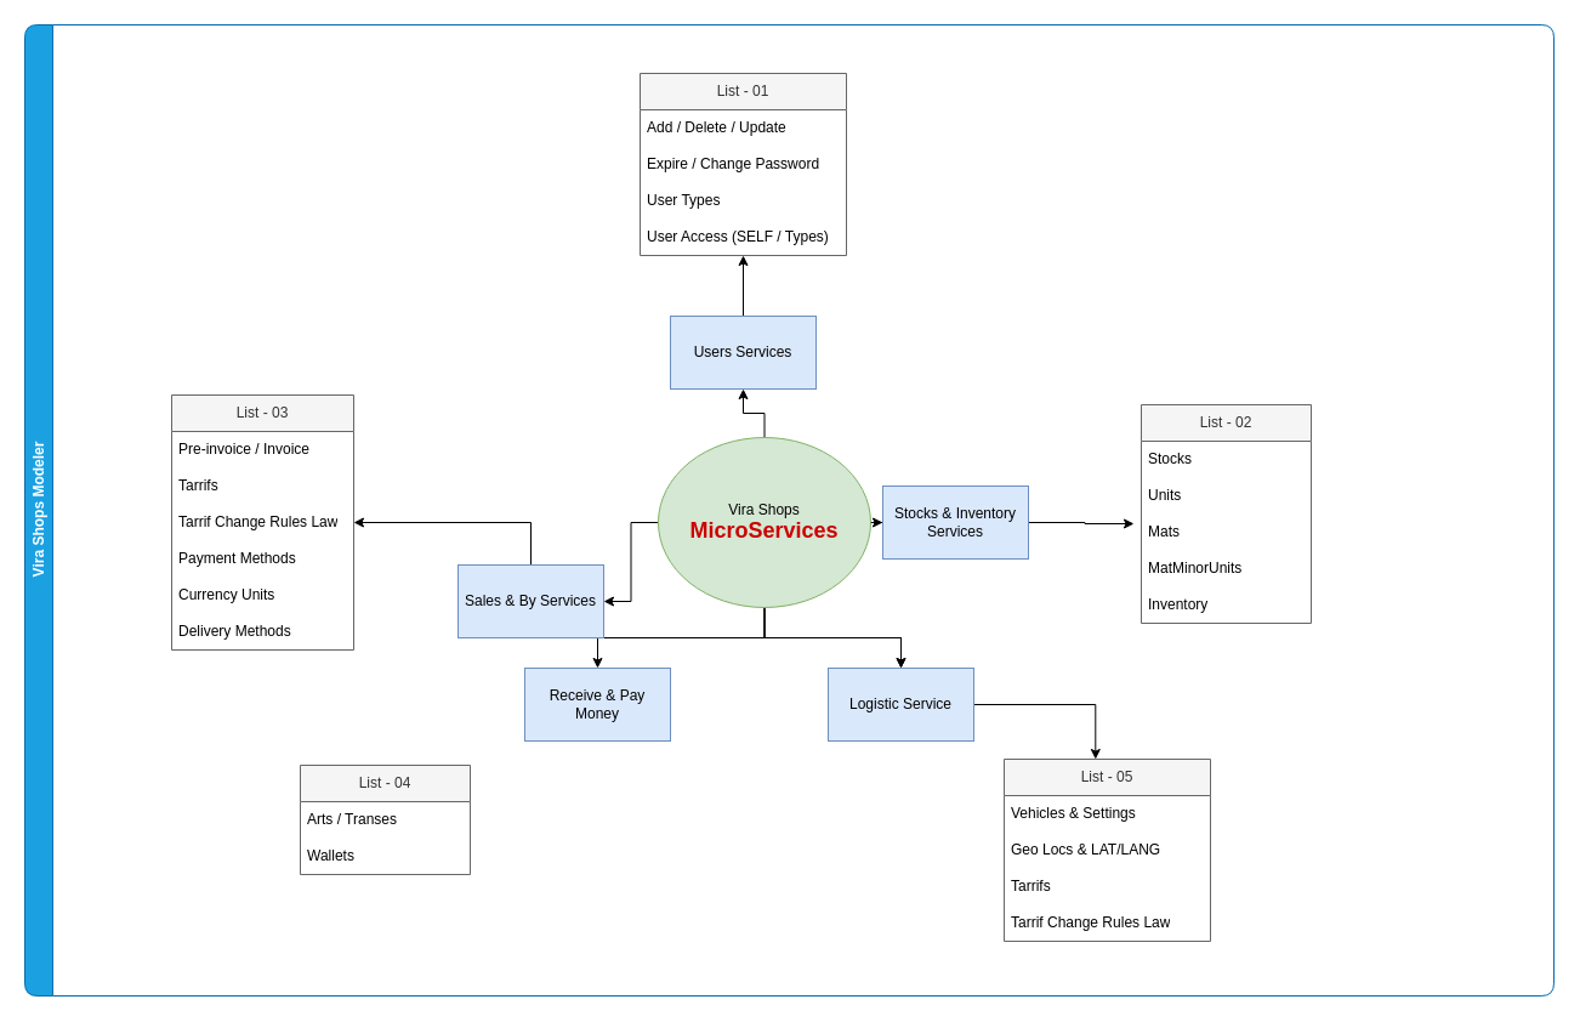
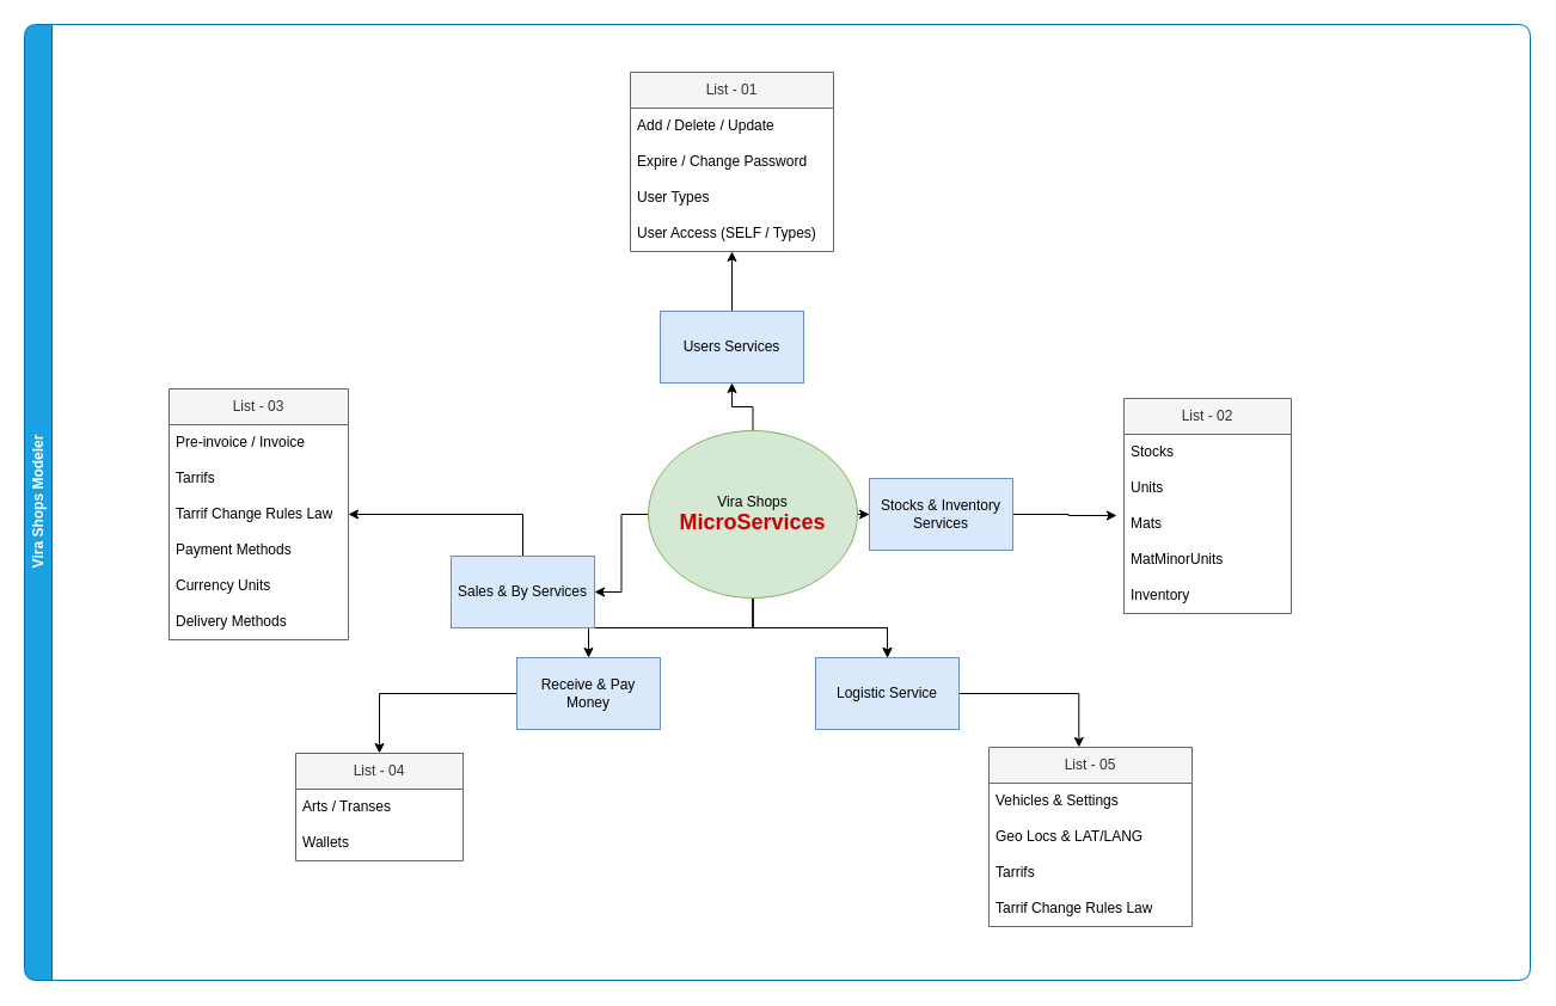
  <mxCell id="0" />
  <mxCell id="1" parent="0" />
  <mxCell id="2" value="Vira Shops Modeler" style="swimlane;horizontal=0;whiteSpace=wrap;html=1;fillColor=#1ba1e2;fontColor=#ffffff;strokeColor=#006EAF;swimlaneLine=1;shadow=0;rounded=1;gradientColor=none;swimlaneFillColor=none;" parent="1" vertex="1"><mxGeometry x="20" y="20" width="1260" height="800" as="geometry" /></mxCell>
  <mxCell id="3" value="List - 03" style="swimlane;fontStyle=0;childLayout=stackLayout;horizontal=1;startSize=30;horizontalStack=0;resizeParent=1;resizeParentMax=0;resizeLast=0;collapsible=1;marginBottom=0;whiteSpace=wrap;html=1;fillColor=#f5f5f5;fontColor=#333333;strokeColor=#666666;" parent="2" vertex="1"><mxGeometry x="121" y="305" width="150" height="210" as="geometry" /></mxCell>
  <mxCell id="4" value="Pre-invoice / Invoice" style="text;strokeColor=none;fillColor=none;align=left;verticalAlign=middle;spacingLeft=4;spacingRight=4;overflow=hidden;points=[[0,0.5],[1,0.5]];portConstraint=eastwest;rotatable=0;whiteSpace=wrap;html=1;" parent="3" vertex="1"><mxGeometry y="30" width="150" height="30" as="geometry" /></mxCell>
  <mxCell id="5" value="Tarrifs" style="text;strokeColor=none;fillColor=none;align=left;verticalAlign=middle;spacingLeft=4;spacingRight=4;overflow=hidden;points=[[0,0.5],[1,0.5]];portConstraint=eastwest;rotatable=0;whiteSpace=wrap;html=1;" parent="3" vertex="1"><mxGeometry y="60" width="150" height="30" as="geometry" /></mxCell>
  <mxCell id="6" value="Tarrif Change Rules Law" style="text;strokeColor=none;fillColor=none;align=left;verticalAlign=middle;spacingLeft=4;spacingRight=4;overflow=hidden;points=[[0,0.5],[1,0.5]];portConstraint=eastwest;rotatable=0;whiteSpace=wrap;html=1;" parent="3" vertex="1"><mxGeometry y="90" width="150" height="30" as="geometry" /></mxCell>
  <mxCell id="7" value="Payment Methods" style="text;strokeColor=none;fillColor=none;align=left;verticalAlign=middle;spacingLeft=4;spacingRight=4;overflow=hidden;points=[[0,0.5],[1,0.5]];portConstraint=eastwest;rotatable=0;whiteSpace=wrap;html=1;" parent="3" vertex="1"><mxGeometry y="120" width="150" height="30" as="geometry" /></mxCell>
  <mxCell id="8" value="Currency Units" style="text;strokeColor=none;fillColor=none;align=left;verticalAlign=middle;spacingLeft=4;spacingRight=4;overflow=hidden;points=[[0,0.5],[1,0.5]];portConstraint=eastwest;rotatable=0;whiteSpace=wrap;html=1;" parent="3" vertex="1"><mxGeometry y="150" width="150" height="30" as="geometry" /></mxCell>
  <mxCell id="9" value="Delivery Methods" style="text;strokeColor=none;fillColor=none;align=left;verticalAlign=middle;spacingLeft=4;spacingRight=4;overflow=hidden;points=[[0,0.5],[1,0.5]];portConstraint=eastwest;rotatable=0;whiteSpace=wrap;html=1;" parent="3" vertex="1"><mxGeometry y="180" width="150" height="30" as="geometry" /></mxCell>
  <mxCell id="10" value="List - 02" style="swimlane;fontStyle=0;childLayout=stackLayout;horizontal=1;startSize=30;horizontalStack=0;resizeParent=1;resizeParentMax=0;resizeLast=0;collapsible=1;marginBottom=0;whiteSpace=wrap;html=1;fillColor=#f5f5f5;fontColor=#333333;strokeColor=#666666;" parent="2" vertex="1"><mxGeometry x="920" y="313" width="140" height="180" as="geometry" /></mxCell>
  <mxCell id="11" value="Stocks" style="text;strokeColor=none;fillColor=none;align=left;verticalAlign=middle;spacingLeft=4;spacingRight=4;overflow=hidden;points=[[0,0.5],[1,0.5]];portConstraint=eastwest;rotatable=0;whiteSpace=wrap;html=1;" parent="10" vertex="1"><mxGeometry y="30" width="140" height="30" as="geometry" /></mxCell>
  <mxCell id="12" value="Units" style="text;strokeColor=none;fillColor=none;align=left;verticalAlign=middle;spacingLeft=4;spacingRight=4;overflow=hidden;points=[[0,0.5],[1,0.5]];portConstraint=eastwest;rotatable=0;whiteSpace=wrap;html=1;" parent="10" vertex="1"><mxGeometry y="60" width="140" height="30" as="geometry" /></mxCell>
  <mxCell id="13" value="Mats" style="text;strokeColor=none;fillColor=none;align=left;verticalAlign=middle;spacingLeft=4;spacingRight=4;overflow=hidden;points=[[0,0.5],[1,0.5]];portConstraint=eastwest;rotatable=0;whiteSpace=wrap;html=1;" parent="10" vertex="1"><mxGeometry y="90" width="140" height="30" as="geometry" /></mxCell>
  <mxCell id="14" value="MatMinorUnits" style="text;strokeColor=none;fillColor=none;align=left;verticalAlign=middle;spacingLeft=4;spacingRight=4;overflow=hidden;points=[[0,0.5],[1,0.5]];portConstraint=eastwest;rotatable=0;whiteSpace=wrap;html=1;" parent="10" vertex="1"><mxGeometry y="120" width="140" height="30" as="geometry" /></mxCell>
  <mxCell id="15" value="Inventory" style="text;strokeColor=none;fillColor=none;align=left;verticalAlign=middle;spacingLeft=4;spacingRight=4;overflow=hidden;points=[[0,0.5],[1,0.5]];portConstraint=eastwest;rotatable=0;whiteSpace=wrap;html=1;" parent="10" vertex="1"><mxGeometry y="150" width="140" height="30" as="geometry" /></mxCell>
  <mxCell id="16" value="" style="edgeStyle=orthogonalEdgeStyle;rounded=0;orthogonalLoop=1;jettySize=auto;html=1;" parent="1" source="22" target="24" edge="1"><mxGeometry relative="1" as="geometry" /></mxCell>
  <mxCell id="17" value="" style="edgeStyle=orthogonalEdgeStyle;rounded=0;orthogonalLoop=1;jettySize=auto;html=1;" parent="1" source="22" target="26" edge="1"><mxGeometry relative="1" as="geometry" /></mxCell>
  <mxCell id="18" value="" style="edgeStyle=orthogonalEdgeStyle;rounded=0;orthogonalLoop=1;jettySize=auto;html=1;" parent="1" source="22" target="30" edge="1"><mxGeometry relative="1" as="geometry" /></mxCell>
  <mxCell id="19" style="edgeStyle=orthogonalEdgeStyle;rounded=0;orthogonalLoop=1;jettySize=auto;html=1;entryX=1;entryY=0.5;entryDx=0;entryDy=0;" parent="1" source="22" target="28" edge="1"><mxGeometry relative="1" as="geometry" /></mxCell>
  <mxCell id="20" value="" style="edgeStyle=orthogonalEdgeStyle;rounded=0;orthogonalLoop=1;jettySize=auto;html=1;" parent="1" source="22" target="30" edge="1"><mxGeometry relative="1" as="geometry" /></mxCell>
  <mxCell id="21" style="edgeStyle=orthogonalEdgeStyle;rounded=0;orthogonalLoop=1;jettySize=auto;html=1;entryX=0.5;entryY=0;entryDx=0;entryDy=0;" parent="1" source="22" target="37" edge="1"><mxGeometry relative="1" as="geometry" /></mxCell>
  <mxCell id="22" value="Vira Shops&lt;br&gt;&lt;font color=&quot;#cc0000&quot; style=&quot;font-size: 18px;&quot;&gt;&lt;b&gt;MicroServices&lt;/b&gt;&lt;/font&gt;" style="ellipse;whiteSpace=wrap;html=1;aspect=fixed;fillColor=#d5e8d4;strokeColor=#82b366;" parent="1" vertex="1"><mxGeometry x="542" y="360" width="175" height="140" as="geometry" /></mxCell>
  <mxCell id="23" style="edgeStyle=orthogonalEdgeStyle;rounded=0;orthogonalLoop=1;jettySize=auto;html=1;entryX=-0.043;entryY=0.267;entryDx=0;entryDy=0;entryPerimeter=0;" parent="1" source="24" target="13" edge="1"><mxGeometry relative="1" as="geometry" /></mxCell>
  <mxCell id="24" value="Stocks &amp;amp; Inventory Services" style="whiteSpace=wrap;html=1;fillColor=#dae8fc;strokeColor=#6c8ebf;" parent="1" vertex="1"><mxGeometry x="727" y="400" width="120" height="60" as="geometry" /></mxCell>
  <mxCell id="25" value="" style="edgeStyle=orthogonalEdgeStyle;rounded=0;orthogonalLoop=1;jettySize=auto;html=1;" parent="1" source="26" target="31" edge="1"><mxGeometry relative="1" as="geometry"><mxPoint x="722.04" y="220" as="targetPoint" /></mxGeometry></mxCell>
  <mxCell id="26" value="Users Services" style="whiteSpace=wrap;html=1;fillColor=#dae8fc;strokeColor=#6c8ebf;" parent="1" vertex="1"><mxGeometry x="552" y="260" width="120" height="60" as="geometry" /></mxCell>
  <mxCell id="27" style="edgeStyle=orthogonalEdgeStyle;rounded=0;orthogonalLoop=1;jettySize=auto;html=1;entryX=1;entryY=0.5;entryDx=0;entryDy=0;" parent="1" source="28" target="6" edge="1"><mxGeometry relative="1" as="geometry"><mxPoint x="317" y="430" as="targetPoint" /></mxGeometry></mxCell>
  <mxCell id="28" value="Sales &amp;amp; By Services" style="whiteSpace=wrap;html=1;fillColor=#dae8fc;strokeColor=#6c8ebf;" parent="1" vertex="1"><mxGeometry x="377" y="465" width="120" height="60" as="geometry" /></mxCell>
  <mxCell id="29" style="edgeStyle=orthogonalEdgeStyle;rounded=0;orthogonalLoop=1;jettySize=auto;html=1;entryX=0.443;entryY=0;entryDx=0;entryDy=0;entryPerimeter=0;" parent="1" source="30" target="41" edge="1"><mxGeometry relative="1" as="geometry" /></mxCell>
  <mxCell id="30" value="Logistic Service" style="whiteSpace=wrap;html=1;fillColor=#dae8fc;strokeColor=#6c8ebf;" parent="1" vertex="1"><mxGeometry x="682" y="550" width="120" height="60" as="geometry" /></mxCell>
  <mxCell id="31" value="List - 01" style="swimlane;fontStyle=0;childLayout=stackLayout;horizontal=1;startSize=30;horizontalStack=0;resizeParent=1;resizeParentMax=0;resizeLast=0;collapsible=1;marginBottom=0;whiteSpace=wrap;html=1;fillColor=#f5f5f5;strokeColor=#666666;fontColor=#333333;" parent="1" vertex="1"><mxGeometry x="527" y="60" width="170" height="150" as="geometry" /></mxCell>
  <mxCell id="32" value="Add / Delete / Update" style="text;strokeColor=none;fillColor=none;align=left;verticalAlign=middle;spacingLeft=4;spacingRight=4;overflow=hidden;points=[[0,0.5],[1,0.5]];portConstraint=eastwest;rotatable=0;whiteSpace=wrap;html=1;" parent="31" vertex="1"><mxGeometry y="30" width="170" height="30" as="geometry" /></mxCell>
  <mxCell id="33" value="Expire / Change Password" style="text;strokeColor=none;fillColor=none;align=left;verticalAlign=middle;spacingLeft=4;spacingRight=4;overflow=hidden;points=[[0,0.5],[1,0.5]];portConstraint=eastwest;rotatable=0;whiteSpace=wrap;html=1;" parent="31" vertex="1"><mxGeometry y="60" width="170" height="30" as="geometry" /></mxCell>
  <mxCell id="34" value="User Types" style="text;strokeColor=none;fillColor=none;align=left;verticalAlign=middle;spacingLeft=4;spacingRight=4;overflow=hidden;points=[[0,0.5],[1,0.5]];portConstraint=eastwest;rotatable=0;whiteSpace=wrap;html=1;" parent="31" vertex="1"><mxGeometry y="90" width="170" height="30" as="geometry" /></mxCell>
  <mxCell id="35" value="User Access (SELF / Types)" style="text;strokeColor=none;fillColor=none;align=left;verticalAlign=middle;spacingLeft=4;spacingRight=4;overflow=hidden;points=[[0,0.5],[1,0.5]];portConstraint=eastwest;rotatable=0;whiteSpace=wrap;html=1;" parent="31" vertex="1"><mxGeometry y="120" width="170" height="30" as="geometry" /></mxCell>
+ <mxCell id="36" style="edgeStyle=orthogonalEdgeStyle;rounded=0;orthogonalLoop=1;jettySize=auto;html=1;entryX=0.5;entryY=0;entryDx=0;entryDy=0;" parent="1" source="37" target="38" edge="1"><mxGeometry relative="1" as="geometry" /></mxCell>
  <mxCell id="37" value="Receive &amp;amp; Pay Money" style="whiteSpace=wrap;html=1;fillColor=#dae8fc;strokeColor=#6c8ebf;" parent="1" vertex="1"><mxGeometry x="432" y="550" width="120" height="60" as="geometry" /></mxCell>
  <mxCell id="38" value="List - 04" style="swimlane;fontStyle=0;childLayout=stackLayout;horizontal=1;startSize=30;horizontalStack=0;resizeParent=1;resizeParentMax=0;resizeLast=0;collapsible=1;marginBottom=0;whiteSpace=wrap;html=1;fillColor=#f5f5f5;fontColor=#333333;strokeColor=#666666;" parent="1" vertex="1"><mxGeometry x="247" y="630" width="140" height="90" as="geometry" /></mxCell>
  <mxCell id="39" value="Arts / Transes" style="text;strokeColor=none;fillColor=none;align=left;verticalAlign=middle;spacingLeft=4;spacingRight=4;overflow=hidden;points=[[0,0.5],[1,0.5]];portConstraint=eastwest;rotatable=0;whiteSpace=wrap;html=1;" parent="38" vertex="1"><mxGeometry y="30" width="140" height="30" as="geometry" /></mxCell>
  <mxCell id="40" value="Wallets" style="text;strokeColor=none;fillColor=none;align=left;verticalAlign=middle;spacingLeft=4;spacingRight=4;overflow=hidden;points=[[0,0.5],[1,0.5]];portConstraint=eastwest;rotatable=0;whiteSpace=wrap;html=1;" parent="38" vertex="1"><mxGeometry y="60" width="140" height="30" as="geometry" /></mxCell>
  <mxCell id="41" value="List - 05" style="swimlane;fontStyle=0;childLayout=stackLayout;horizontal=1;startSize=30;horizontalStack=0;resizeParent=1;resizeParentMax=0;resizeLast=0;collapsible=1;marginBottom=0;whiteSpace=wrap;html=1;fillColor=#f5f5f5;fontColor=#333333;strokeColor=#666666;" parent="1" vertex="1"><mxGeometry x="827" y="625" width="170" height="150" as="geometry" /></mxCell>
  <mxCell id="42" value="Vehicles &amp;amp; Settings" style="text;strokeColor=none;fillColor=none;align=left;verticalAlign=middle;spacingLeft=4;spacingRight=4;overflow=hidden;points=[[0,0.5],[1,0.5]];portConstraint=eastwest;rotatable=0;whiteSpace=wrap;html=1;" parent="41" vertex="1"><mxGeometry y="30" width="170" height="30" as="geometry" /></mxCell>
  <mxCell id="43" value="Geo Locs &amp;amp; LAT/LANG" style="text;strokeColor=none;fillColor=none;align=left;verticalAlign=middle;spacingLeft=4;spacingRight=4;overflow=hidden;points=[[0,0.5],[1,0.5]];portConstraint=eastwest;rotatable=0;whiteSpace=wrap;html=1;" parent="41" vertex="1"><mxGeometry y="60" width="170" height="30" as="geometry" /></mxCell>
  <mxCell id="44" value="Tarrifs" style="text;strokeColor=none;fillColor=none;align=left;verticalAlign=middle;spacingLeft=4;spacingRight=4;overflow=hidden;points=[[0,0.5],[1,0.5]];portConstraint=eastwest;rotatable=0;whiteSpace=wrap;html=1;" parent="41" vertex="1"><mxGeometry y="90" width="170" height="30" as="geometry" /></mxCell>
  <mxCell id="45" value="Tarrif Change Rules Law" style="text;strokeColor=none;fillColor=none;align=left;verticalAlign=middle;spacingLeft=4;spacingRight=4;overflow=hidden;points=[[0,0.5],[1,0.5]];portConstraint=eastwest;rotatable=0;whiteSpace=wrap;html=1;" parent="41" vertex="1"><mxGeometry y="120" width="170" height="30" as="geometry" /></mxCell>
